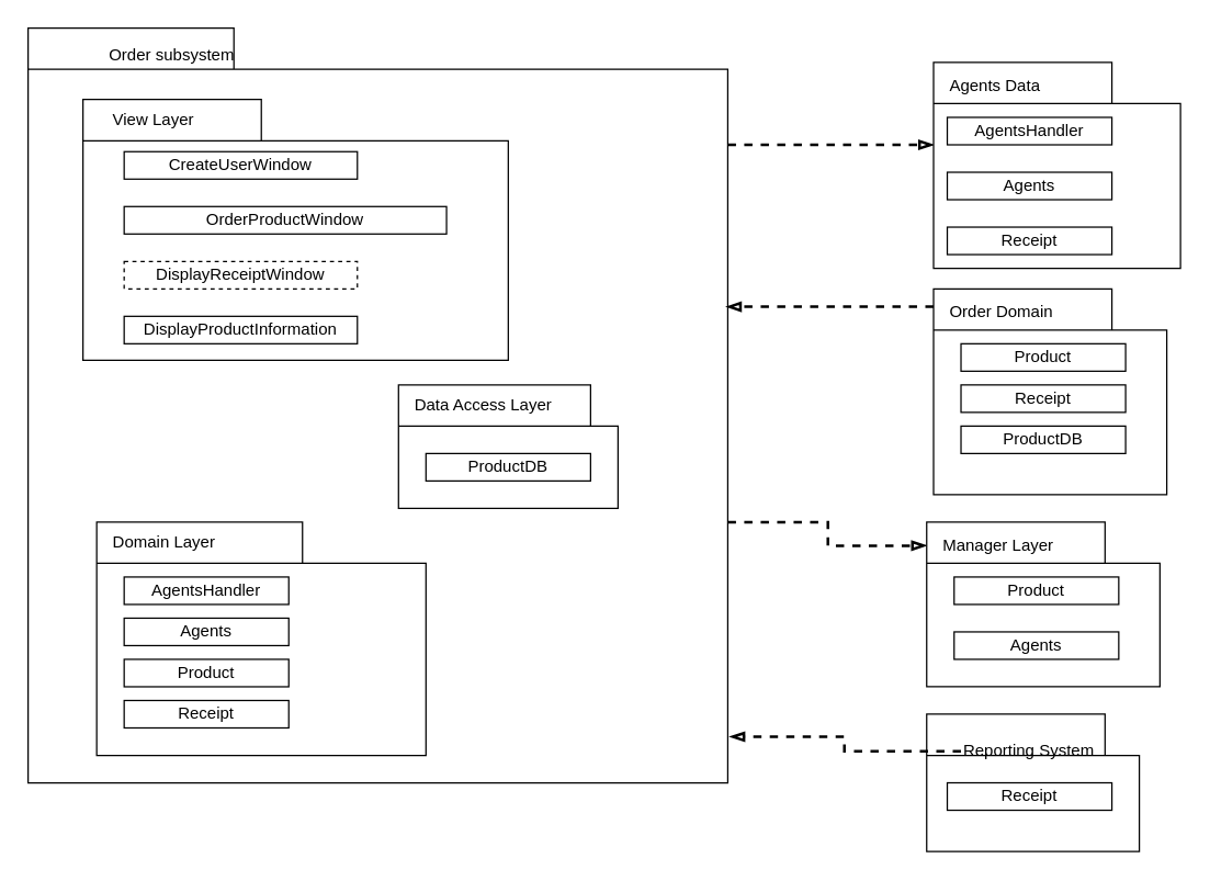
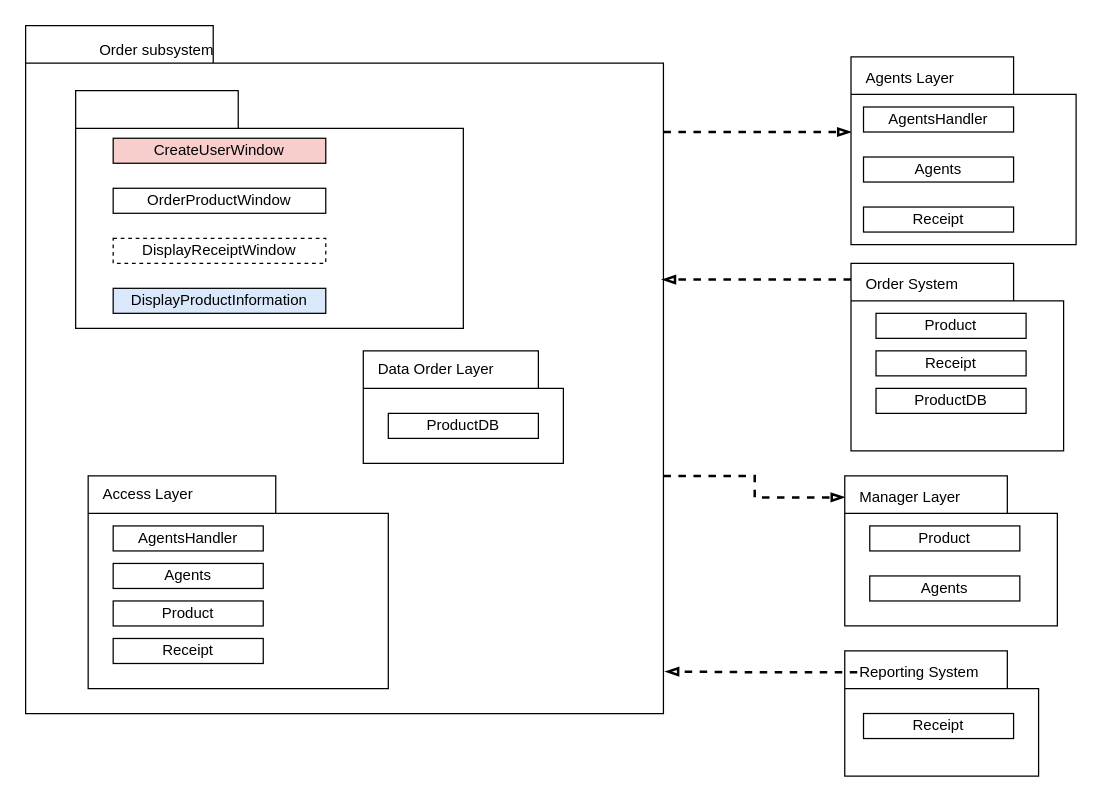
  <mxCell id="0" />
  <mxCell id="1" parent="0" />
  <mxCell id="2" style="edgeStyle=orthogonalEdgeStyle;rounded=0;orthogonalLoop=1;jettySize=auto;html=1;entryX=0;entryY=0;entryDx=0;entryDy=60;entryPerimeter=0;dashed=1;endArrow=blockThin;endFill=0;strokeWidth=2;" edge="1" parent="1" source="4" target="21"><mxGeometry relative="1" as="geometry"><Array as="points"><mxPoint x="600" y="105" /><mxPoint x="600" y="105" /></Array></mxGeometry></mxCell>
  <mxCell id="3" style="edgeStyle=orthogonalEdgeStyle;rounded=0;orthogonalLoop=1;jettySize=auto;html=1;entryX=-0.001;entryY=0.143;entryDx=0;entryDy=0;entryPerimeter=0;dashed=1;endArrow=blockThin;endFill=0;strokeWidth=2;" edge="1" parent="1" source="4" target="32"><mxGeometry relative="1" as="geometry"><Array as="points"><mxPoint x="603" y="380" /><mxPoint x="603" y="397" /></Array></mxGeometry></mxCell>
  <mxCell id="4" value="" style="shape=folder;fontStyle=1;tabWidth=150;tabHeight=30;tabPosition=left;html=1;boundedLbl=1;" parent="1" vertex="1"><mxGeometry x="20" y="20" width="510" height="550" as="geometry" /></mxCell>
  <mxCell id="5" value="Order subsystem" style="text;html=1;strokeColor=none;fillColor=none;align=center;verticalAlign=middle;whiteSpace=wrap;rounded=0;" parent="1" vertex="1"><mxGeometry x="70" y="25" width="110" height="30" as="geometry" /></mxCell>
  <mxCell id="6" value="" style="shape=folder;fontStyle=1;tabWidth=130;tabHeight=30;tabPosition=left;html=1;boundedLbl=1;" vertex="1" parent="1"><mxGeometry x="60" y="72" width="310" height="190" as="geometry" /></mxCell>
- <mxCell id="7" value="View Layer" style="text;html=1;strokeColor=none;fillColor=none;align=left;verticalAlign=middle;whiteSpace=wrap;rounded=0;" vertex="1" parent="1"><mxGeometry x="80" y="72" width="110" height="30" as="geometry" /></mxCell>
- <mxCell id="8" value="CreateUserWindow" style="rounded=0;whiteSpace=wrap;html=1;" vertex="1" parent="1"><mxGeometry x="90" y="110" width="170" height="20" as="geometry" /></mxCell>
- <mxCell id="9" value="OrderProductWindow" style="rounded=0;whiteSpace=wrap;html=1;" vertex="1" parent="1"><mxGeometry x="90" y="150" width="235" height="20" as="geometry" /></mxCell>
+ <mxCell id="8" value="CreateUserWindow" style="rounded=0;whiteSpace=wrap;html=1;fillColor=#f8cecc;" vertex="1" parent="1"><mxGeometry x="90" y="110" width="170" height="20" as="geometry" /></mxCell>
+ <mxCell id="9" value="OrderProductWindow" style="rounded=0;whiteSpace=wrap;html=1;" vertex="1" parent="1"><mxGeometry x="90" y="150" width="170" height="20" as="geometry" /></mxCell>
  <mxCell id="10" value="DisplayReceiptWindow" style="rounded=0;whiteSpace=wrap;html=1;dashed=1;" vertex="1" parent="1"><mxGeometry x="90" y="190" width="170" height="20" as="geometry" /></mxCell>
- <mxCell id="11" value="DisplayProductInformation" style="rounded=0;whiteSpace=wrap;html=1;" vertex="1" parent="1"><mxGeometry x="90" y="230" width="170" height="20" as="geometry" /></mxCell>
+ <mxCell id="11" value="DisplayProductInformation" style="rounded=0;whiteSpace=wrap;html=1;fillColor=#dae8fc;" vertex="1" parent="1"><mxGeometry x="90" y="230" width="170" height="20" as="geometry" /></mxCell>
  <mxCell id="12" value="" style="shape=folder;fontStyle=1;tabWidth=140;tabHeight=30;tabPosition=left;html=1;boundedLbl=1;" vertex="1" parent="1"><mxGeometry x="290" y="280" width="160" height="90" as="geometry" /></mxCell>
- <mxCell id="13" value="Data Access Layer" style="text;html=1;strokeColor=none;fillColor=none;align=left;verticalAlign=middle;whiteSpace=wrap;rounded=0;" vertex="1" parent="1"><mxGeometry x="300" y="280" width="110" height="30" as="geometry" /></mxCell>
+ <mxCell id="13" value="Data Order Layer" style="text;html=1;strokeColor=none;fillColor=none;align=left;verticalAlign=middle;whiteSpace=wrap;rounded=0;" vertex="1" parent="1"><mxGeometry x="300" y="280" width="110" height="30" as="geometry" /></mxCell>
  <mxCell id="14" value="ProductDB" style="rounded=0;whiteSpace=wrap;html=1;" vertex="1" parent="1"><mxGeometry x="310" y="330" width="120" height="20" as="geometry" /></mxCell>
  <mxCell id="15" value="" style="shape=folder;fontStyle=1;tabWidth=150;tabHeight=30;tabPosition=left;html=1;boundedLbl=1;" vertex="1" parent="1"><mxGeometry x="70" y="380" width="240" height="170" as="geometry" /></mxCell>
- <mxCell id="16" value="Domain Layer" style="text;html=1;strokeColor=none;fillColor=none;align=left;verticalAlign=middle;whiteSpace=wrap;rounded=0;" vertex="1" parent="1"><mxGeometry x="80" y="380" width="110" height="30" as="geometry" /></mxCell>
+ <mxCell id="16" value="Access Layer" style="text;html=1;strokeColor=none;fillColor=none;align=left;verticalAlign=middle;whiteSpace=wrap;rounded=0;" vertex="1" parent="1"><mxGeometry x="80" y="380" width="110" height="30" as="geometry" /></mxCell>
  <mxCell id="17" value="AgentsHandler" style="rounded=0;whiteSpace=wrap;html=1;" vertex="1" parent="1"><mxGeometry x="90" y="420" width="120" height="20" as="geometry" /></mxCell>
  <mxCell id="18" value="Agents" style="rounded=0;whiteSpace=wrap;html=1;" vertex="1" parent="1"><mxGeometry x="90" y="450" width="120" height="20" as="geometry" /></mxCell>
  <mxCell id="19" value="Product" style="rounded=0;whiteSpace=wrap;html=1;" vertex="1" parent="1"><mxGeometry x="90" y="480" width="120" height="20" as="geometry" /></mxCell>
  <mxCell id="20" value="Receipt" style="rounded=0;whiteSpace=wrap;html=1;" vertex="1" parent="1"><mxGeometry x="90" y="510" width="120" height="20" as="geometry" /></mxCell>
  <mxCell id="21" value="" style="shape=folder;fontStyle=1;tabWidth=130;tabHeight=30;tabPosition=left;html=1;boundedLbl=1;" vertex="1" parent="1"><mxGeometry x="680" y="45" width="180" height="150" as="geometry" /></mxCell>
- <mxCell id="22" value="Agents Data" style="text;html=1;strokeColor=none;fillColor=none;align=left;verticalAlign=middle;whiteSpace=wrap;rounded=0;" vertex="1" parent="1"><mxGeometry x="690" y="47" width="110" height="30" as="geometry" /></mxCell>
+ <mxCell id="22" value="Agents Layer" style="text;html=1;strokeColor=none;fillColor=none;align=left;verticalAlign=middle;whiteSpace=wrap;rounded=0;" vertex="1" parent="1"><mxGeometry x="690" y="47" width="110" height="30" as="geometry" /></mxCell>
  <mxCell id="23" value="AgentsHandler" style="rounded=0;whiteSpace=wrap;html=1;" vertex="1" parent="1"><mxGeometry x="690" y="85" width="120" height="20" as="geometry" /></mxCell>
  <mxCell id="24" value="Agents" style="rounded=0;whiteSpace=wrap;html=1;" vertex="1" parent="1"><mxGeometry x="690" y="125" width="120" height="20" as="geometry" /></mxCell>
  <mxCell id="25" value="Receipt" style="rounded=0;whiteSpace=wrap;html=1;" vertex="1" parent="1"><mxGeometry x="690" y="165" width="120" height="20" as="geometry" /></mxCell>
  <mxCell id="26" style="edgeStyle=orthogonalEdgeStyle;rounded=0;orthogonalLoop=1;jettySize=auto;html=1;dashed=1;endArrow=blockThin;endFill=0;strokeWidth=2;exitX=0;exitY=0.086;exitDx=0;exitDy=0;exitPerimeter=0;" edge="1" parent="1" source="27"><mxGeometry relative="1" as="geometry"><mxPoint x="529" y="223" as="targetPoint" /><Array as="points"><mxPoint x="529" y="223" /></Array></mxGeometry></mxCell>
  <mxCell id="27" value="" style="shape=folder;fontStyle=1;tabWidth=130;tabHeight=30;tabPosition=left;html=1;boundedLbl=1;" vertex="1" parent="1"><mxGeometry x="680" y="210" width="170" height="150" as="geometry" /></mxCell>
- <mxCell id="28" value="Order Domain" style="text;html=1;strokeColor=none;fillColor=none;align=left;verticalAlign=middle;whiteSpace=wrap;rounded=0;" vertex="1" parent="1"><mxGeometry x="690" y="212" width="110" height="30" as="geometry" /></mxCell>
+ <mxCell id="28" value="Order System" style="text;html=1;strokeColor=none;fillColor=none;align=left;verticalAlign=middle;whiteSpace=wrap;rounded=0;" vertex="1" parent="1"><mxGeometry x="690" y="212" width="110" height="30" as="geometry" /></mxCell>
  <mxCell id="29" value="Product" style="rounded=0;whiteSpace=wrap;html=1;" vertex="1" parent="1"><mxGeometry x="700" y="250" width="120" height="20" as="geometry" /></mxCell>
  <mxCell id="30" value="Receipt" style="rounded=0;whiteSpace=wrap;html=1;" vertex="1" parent="1"><mxGeometry x="700" y="280" width="120" height="20" as="geometry" /></mxCell>
  <mxCell id="31" value="ProductDB" style="rounded=0;whiteSpace=wrap;html=1;" vertex="1" parent="1"><mxGeometry x="700" y="310" width="120" height="20" as="geometry" /></mxCell>
  <mxCell id="32" value="" style="shape=folder;fontStyle=1;tabWidth=130;tabHeight=30;tabPosition=left;html=1;boundedLbl=1;" vertex="1" parent="1"><mxGeometry x="675" y="380" width="170" height="120" as="geometry" /></mxCell>
  <mxCell id="33" value="Manager Layer" style="text;html=1;strokeColor=none;fillColor=none;align=left;verticalAlign=middle;whiteSpace=wrap;rounded=0;" vertex="1" parent="1"><mxGeometry x="685" y="382" width="110" height="30" as="geometry" /></mxCell>
  <mxCell id="34" value="Product" style="rounded=0;whiteSpace=wrap;html=1;" vertex="1" parent="1"><mxGeometry x="695" y="420" width="120" height="20" as="geometry" /></mxCell>
  <mxCell id="35" value="Agents" style="rounded=0;whiteSpace=wrap;html=1;" vertex="1" parent="1"><mxGeometry x="695" y="460" width="120" height="20" as="geometry" /></mxCell>
  <mxCell id="36" value="" style="shape=folder;fontStyle=1;tabWidth=130;tabHeight=30;tabPosition=left;html=1;boundedLbl=1;" vertex="1" parent="1"><mxGeometry x="675" y="520" width="155" height="100" as="geometry" /></mxCell>
  <mxCell id="37" style="edgeStyle=orthogonalEdgeStyle;rounded=0;orthogonalLoop=1;jettySize=auto;html=1;entryX=1.003;entryY=0.939;entryDx=0;entryDy=0;entryPerimeter=0;dashed=1;endArrow=blockThin;endFill=0;strokeWidth=2;" edge="1" parent="1" source="38" target="4"><mxGeometry relative="1" as="geometry" /></mxCell>
- <mxCell id="38" value="Reporting&amp;nbsp;System" style="text;html=1;strokeColor=none;fillColor=none;align=left;verticalAlign=middle;whiteSpace=wrap;rounded=0;" vertex="1" parent="1"><mxGeometry x="700" y="532" width="110" height="30" as="geometry" /></mxCell>
+ <mxCell id="38" value="Reporting&amp;nbsp;System" style="text;html=1;strokeColor=none;fillColor=none;align=left;verticalAlign=middle;whiteSpace=wrap;rounded=0;" vertex="1" parent="1"><mxGeometry x="685" y="522" width="110" height="30" as="geometry" /></mxCell>
  <mxCell id="39" value="Receipt" style="rounded=0;whiteSpace=wrap;html=1;" vertex="1" parent="1"><mxGeometry x="690" y="570" width="120" height="20" as="geometry" /></mxCell>
